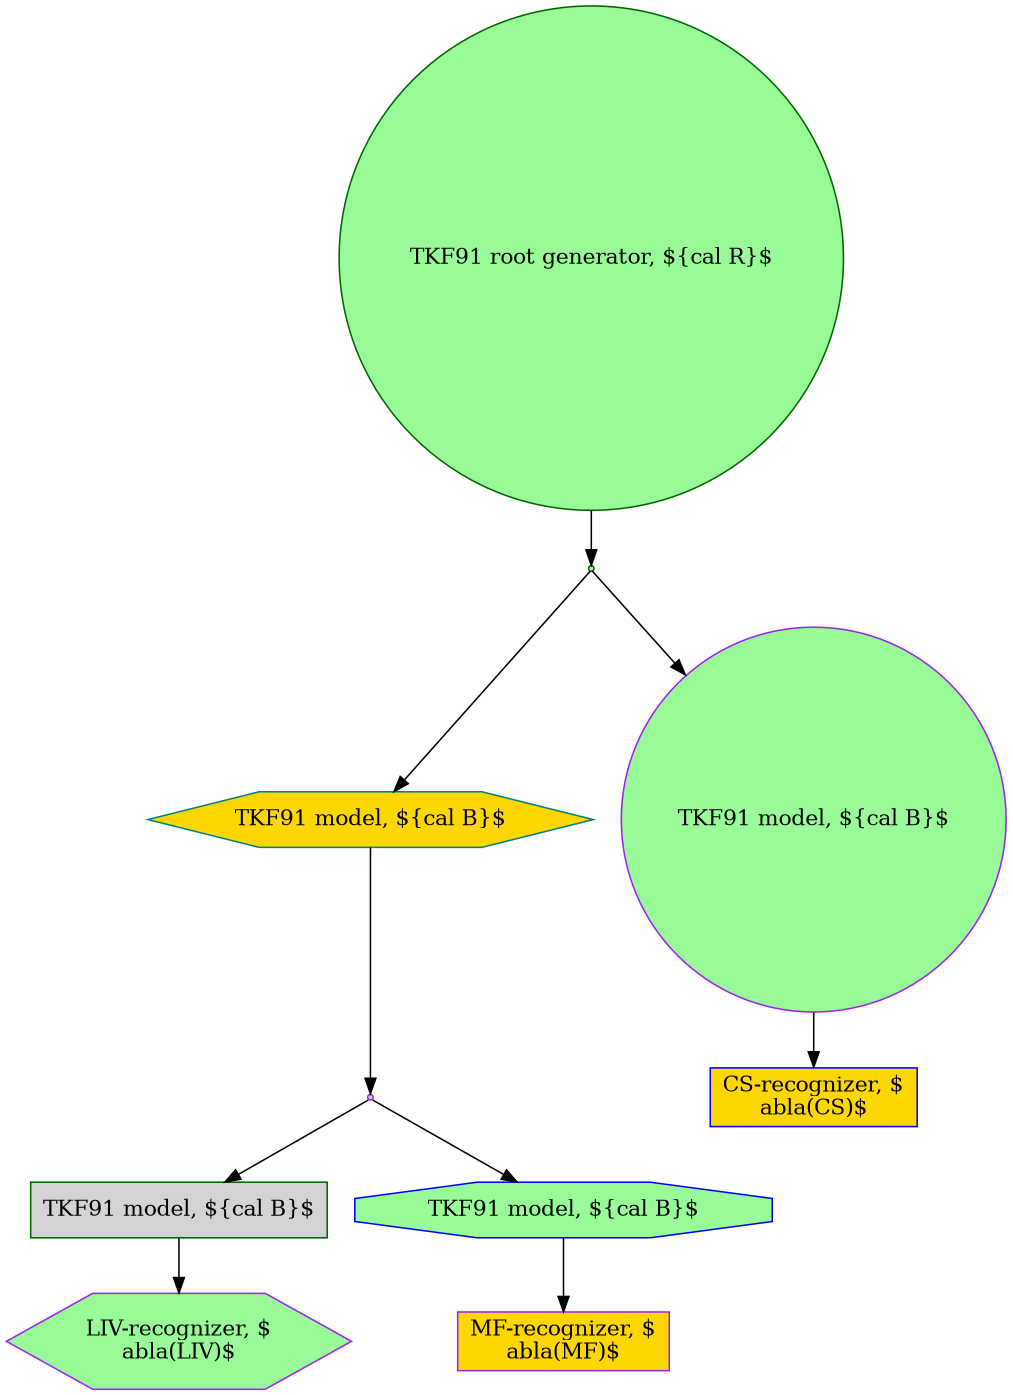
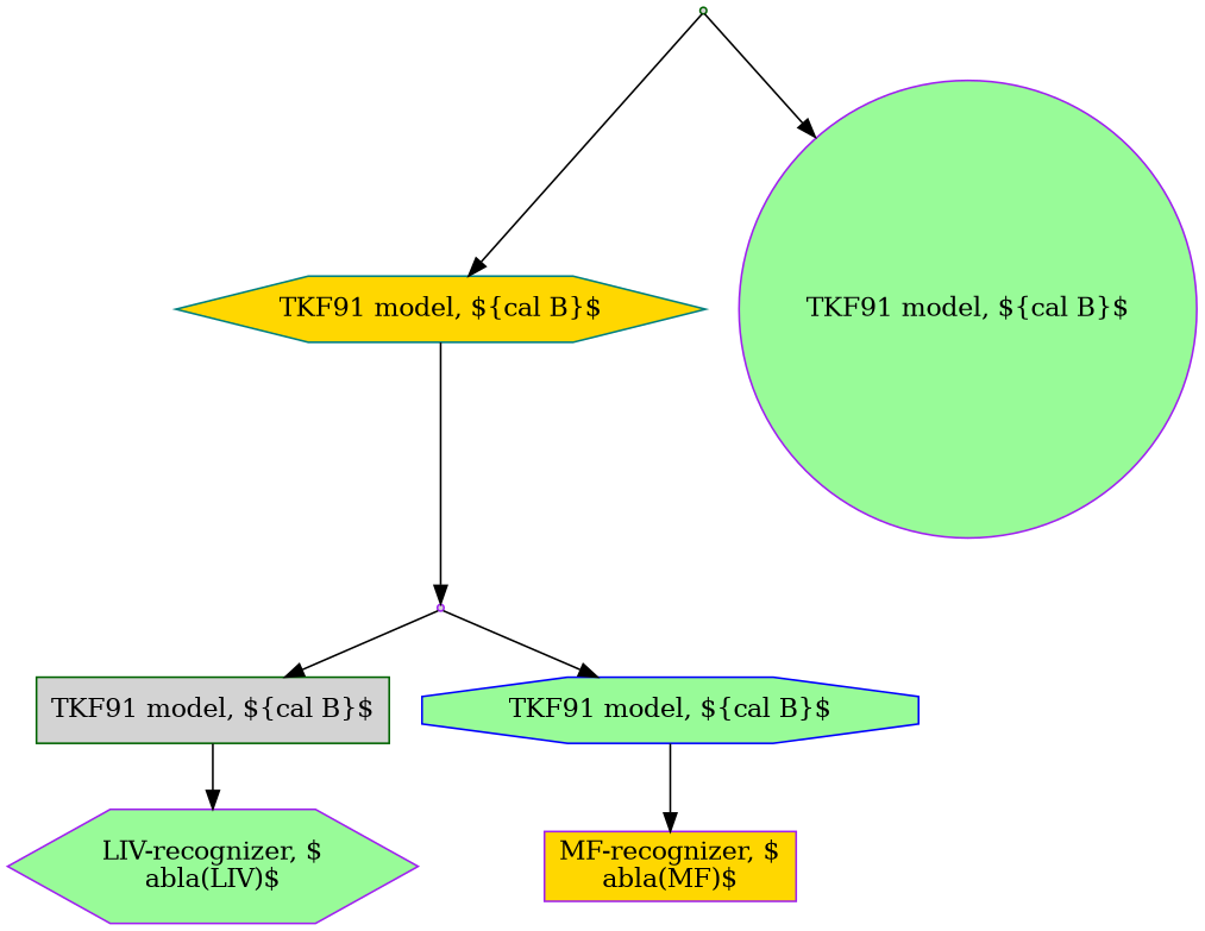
  digraph {
    node [color=purple fillcolor=palegreen shape=box style=filled]
    n1 [label="LIV-recognizer, $\nabla(LIV)$" shape=hexagon]
    n2 [fillcolor=gold label="MF-recognizer, $\nabla(MF)$"]
-   n3 [color=blue fillcolor=gold label="CS-recognizer, $\nabla(CS)$"]
-   n4 [color=darkgreen label="TKF91 root generator, ${\cal R}$" shape=circle]
    bif1 [color=darkgreen fillcolor=lightgrey shape=point]
    n6 [color=teal fillcolor=gold label="TKF91 model, ${\cal B}$" shape=hexagon]
    n7 [label="TKF91 model, ${\cal B}$" shape=circle]
    bif2 [fillcolor=lightgrey shape=point]
    n9 [color=darkgreen fillcolor=lightgrey label="TKF91 model, ${\cal B}$"]
    n10 [color=blue label="TKF91 model, ${\cal B}$" shape=octagon]
-   n4 -> bif1
    bif1 -> n6
    bif1 -> n7
    n6 -> bif2
-   n7 -> n3
    bif2 -> n9
    bif2 -> n10
    n9 -> n1
    n10 -> n2
  }
